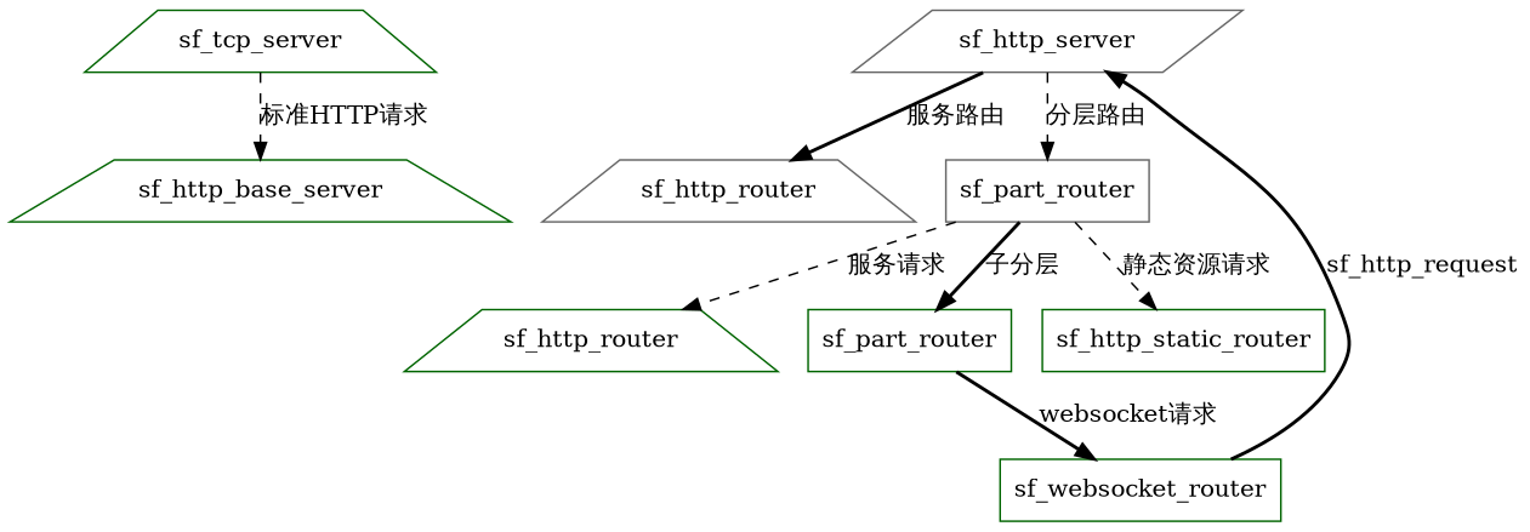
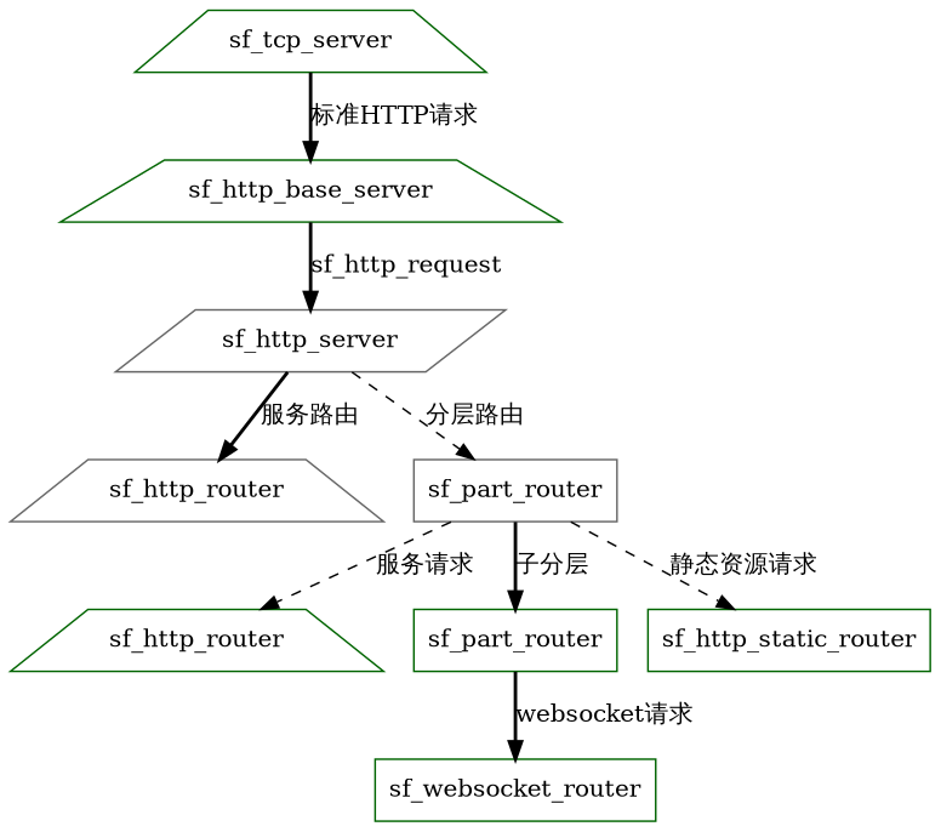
  digraph {
    node [color=darkgreen shape=trapezium]
    edge [style=dashed]
    sf_tcp_server
    sf_http_base_server
    sf_http_server [color=gray40 shape=parallelogram]
    sf_http_router [color=gray40]
    sf_part_router [color=gray40 shape=box]
    n6 [label=sf_http_router]
    n7 [label=sf_part_router shape=box]
    sf_http_static_router [shape=box]
    sf_websocket_router [shape=box]
-   sf_tcp_server -> sf_http_base_server [label="标准HTTP请求"]
-   sf_websocket_router -> sf_http_server [label=sf_http_request style=bold]
+   sf_tcp_server -> sf_http_base_server [label="标准HTTP请求" style=bold]
+   sf_http_base_server -> sf_http_server [label=sf_http_request style=bold]
    sf_http_server -> sf_http_router [label="服务路由" style=bold]
    sf_http_server -> sf_part_router [label="分层路由"]
    sf_part_router -> n6 [label="服务请求"]
    sf_part_router -> n7 [label="子分层" style=bold]
    sf_part_router -> sf_http_static_router [label="静态资源请求"]
    n7 -> sf_websocket_router [label="websocket请求" style=bold]
  }
